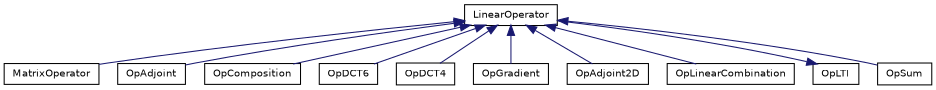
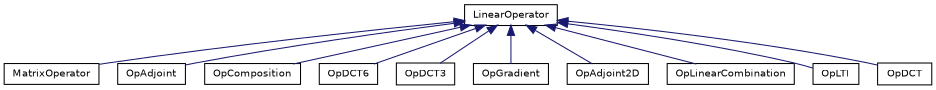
  digraph {
    rankdir=TB
    node [color=black fillcolor=white fontname=Helvetica fontsize=10 shape=record style=filled]
    edge [color=midnightblue dir=back fontname=Helvetica fontsize=10 labelfontname=Helvetica labelfontsize=10 style=solid]
    n1 [height=0.2 label=LinearOperator width=0.4]
    n2 [height=0.2 label=MatrixOperator width=0.4]
    n3 [height=0.2 label=OpAdjoint width=0.4]
    n4 [height=0.2 label=OpComposition width=0.4]
    n5 [height=0.2 label=OpDCT6 width=0.4]
-   n6 [height=0.2 label=OpDCT4 width=0.4]
+   n6 [height=0.2 label=OpDCT3 width=0.4]
    n7 [height=0.2 label=OpGradient width=0.4]
    n8 [height=0.2 label=OpAdjoint2D width=0.4]
    n9 [height=0.2 label=OpLinearCombination width=0.4]
    n10 [height=0.2 label=OpLTI width=0.4]
-   n11 [height=0.2 label=OpSum width=0.4]
+   n11 [height=0.2 label=OpDCT width=0.4]
    n1 -> n2
    n1 -> n3
    n1 -> n4
    n1 -> n5
    n1 -> n6
    n1 -> n7
    n1 -> n8
    n1 -> n9
-   n10 -> n1
+   n1 -> n10
    n1 -> n11
  }
